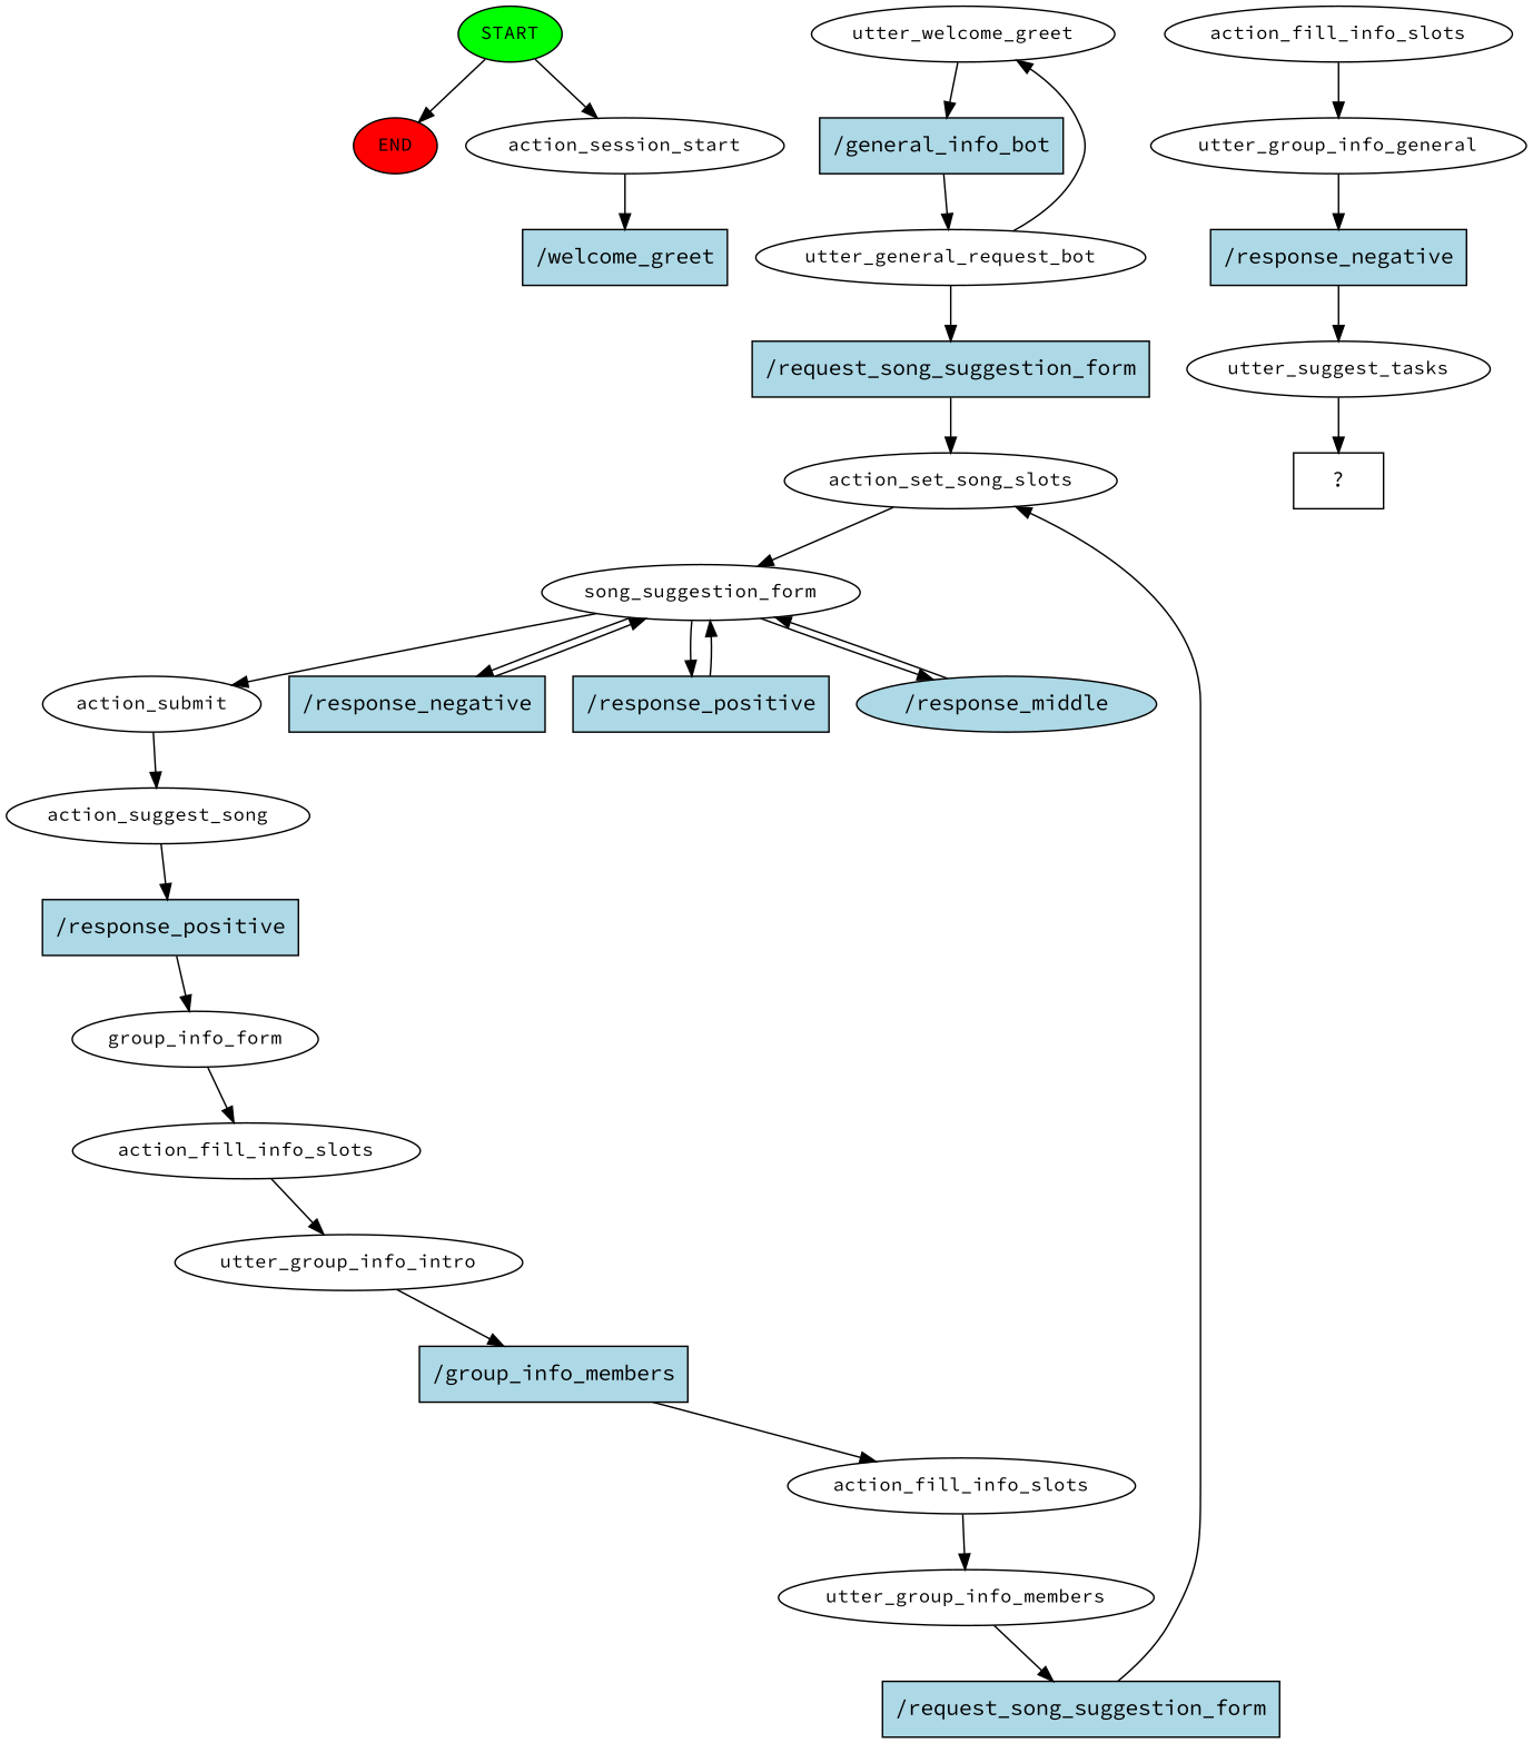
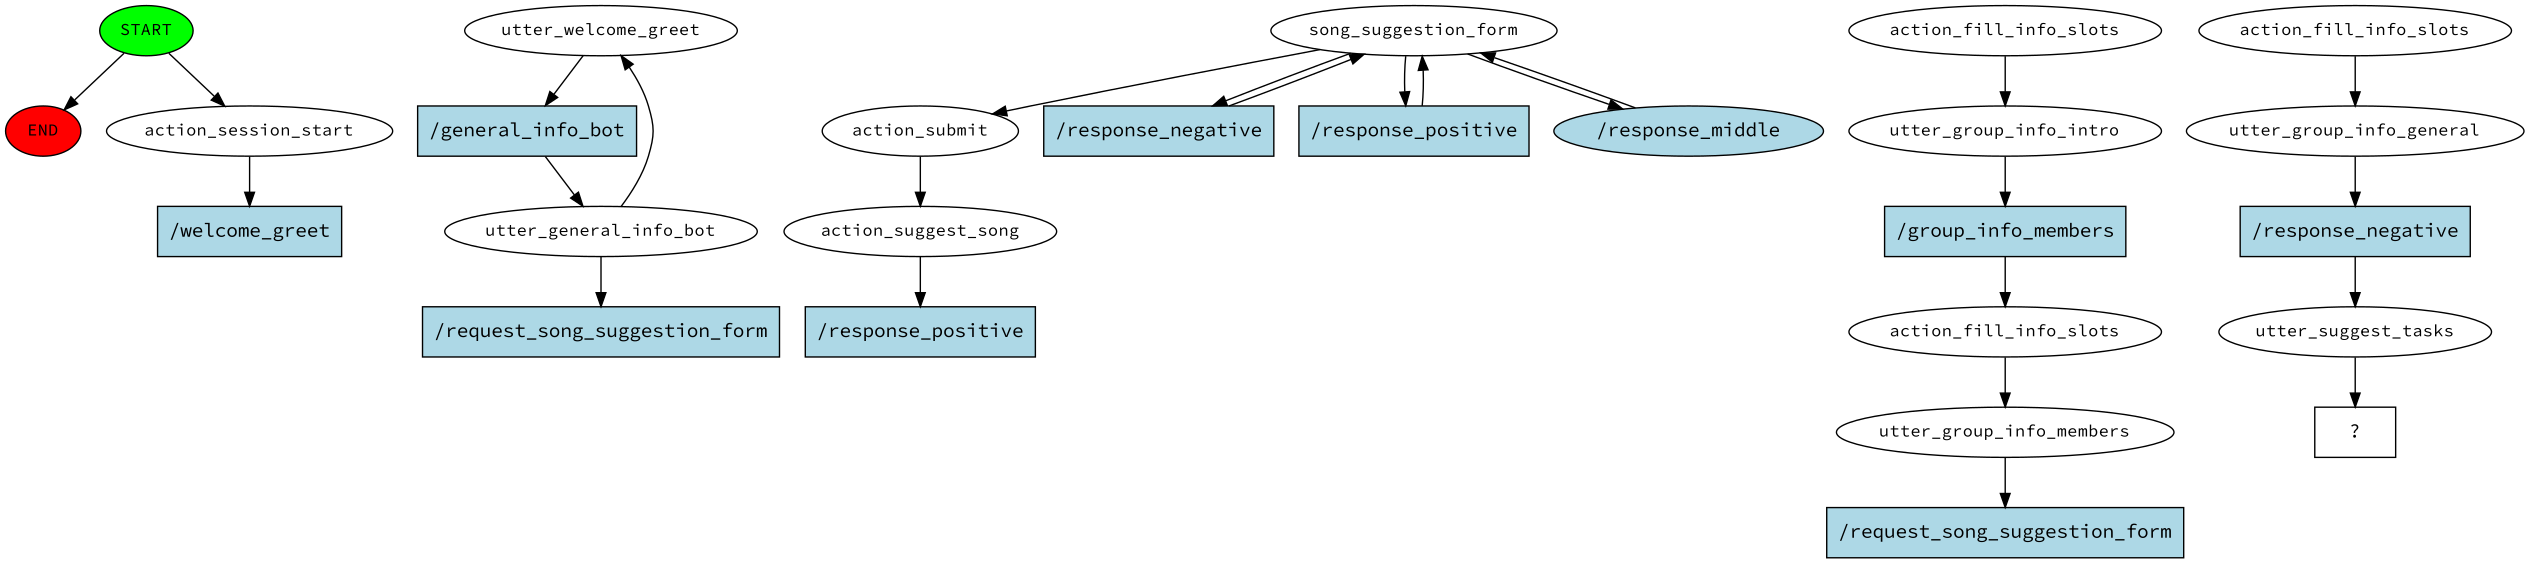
  digraph {
    fontname="Source Code Pro"
    node [fontname="Source Code Pro" fontsize=12]
    edge [fontname="Source Code Pro"]
    n1 [fillcolor=green label=START style=filled]
    n2 [fillcolor=red label=END style=filled]
    n3 [label=action_session_start]
    n4 [fillcolor=lightblue label="/welcome_greet" shape=rect style=filled fontsize=""]
    n5 [label=utter_welcome_greet]
    n6 [fillcolor=lightblue label="/general_info_bot" shape=rect style=filled fontsize=""]
-   n7 [label=utter_general_request_bot]
+   n7 [label=utter_general_info_bot]
    n8 [fillcolor=lightblue label="/request_song_suggestion_form" shape=rect style=filled fontsize=""]
-   n9 [label=action_set_song_slots]
    n10 [label=song_suggestion_form]
    n11 [label=action_submit]
    n12 [fillcolor=lightblue label="/response_negative" shape=rect style=filled fontsize=""]
    n13 [fillcolor=lightblue label="/response_positive" shape=rect style=filled fontsize=""]
    n14 [fillcolor=lightblue label="/response_middle" shape=ellipse style=filled fontsize=""]
    n15 [label=action_suggest_song]
    n16 [fillcolor=lightblue label="/response_positive" shape=rect style=filled fontsize=""]
-   n17 [label=group_info_form]
    n18 [label=action_fill_info_slots]
    n19 [label=utter_group_info_intro]
    n20 [fillcolor=lightblue label="/group_info_members" shape=rect style=filled fontsize=""]
    n21 [label=action_fill_info_slots]
    n22 [label=utter_group_info_members]
    n23 [fillcolor=lightblue label="/request_song_suggestion_form" shape=rect style=filled fontsize=""]
    n24 [label=action_fill_info_slots]
    n25 [label=utter_group_info_general]
    n26 [fillcolor=lightblue label="/response_negative" shape=rect style=filled fontsize=""]
    n27 [label=utter_suggest_tasks]
    n28 [label="  ?  " shape=rect fontsize=""]
    n1 -> n2
    n1 -> n3
    n3 -> n4
    n5 -> n6
    n6 -> n7
    n7 -> n5
    n7 -> n8
-   n8 -> n9
-   n9 -> n10
    n10 -> n11
    n10 -> n12
    n10 -> n13
    n10 -> n14
    n11 -> n15
    n12 -> n10
    n13 -> n10
    n14 -> n10
    n15 -> n16
-   n16 -> n17
-   n17 -> n18
    n18 -> n19
    n19 -> n20
    n20 -> n21
    n21 -> n22
    n22 -> n23
-   n23 -> n9
    n24 -> n25
    n25 -> n26
    n26 -> n27
    n27 -> n28
  }
